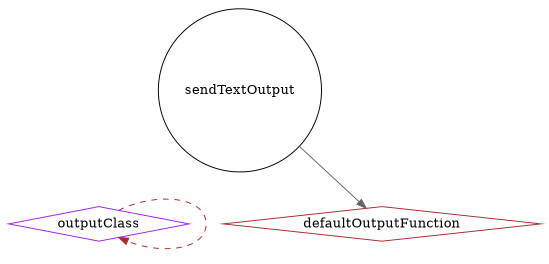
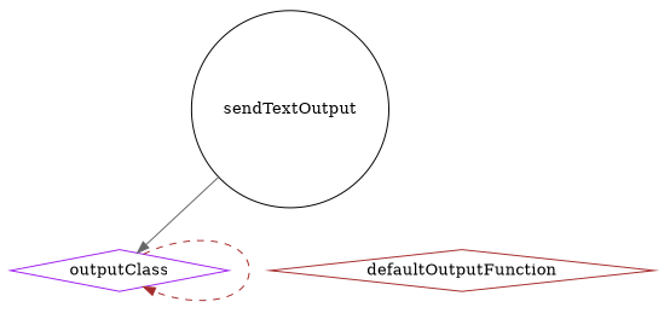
  digraph {
    node [shape=diamond]
    outputClass [color=purple]
    sendTextOutput [color=black shape=circle]
    defaultOutputFunction [color=brown]
    outputClass -> outputClass [color=brown style=dashed]
-   sendTextOutput -> defaultOutputFunction [color=gray40 style=solid]
+   sendTextOutput -> outputClass [color=gray40 style=solid]
  }
